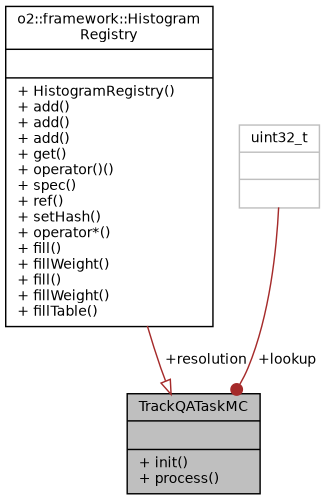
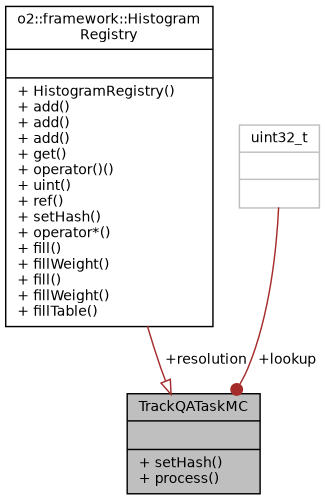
  digraph {
    node [color=black fontname=Helvetica fontsize=10 shape=record]
    edge [color=brown fontname=Helvetica fontsize=10 labelfontname=Helvetica labelfontsize=10 style=solid]
-   n1 [fillcolor=grey75 fontcolor=black height=0.2 label="{TrackQATaskMC\n||+ init()\l+ process()\l}" style=filled width=0.4]
-   n2 [height=0.2 label="{o2::framework::Histogram\lRegistry\n||+ HistogramRegistry()\l+ add()\l+ add()\l+ add()\l+ get()\l+ operator()()\l+ spec()\l+ ref()\l+ setHash()\l+ operator*()\l+ fill()\l+ fillWeight()\l+ fill()\l+ fillWeight()\l+ fillTable()\l}" width=0.4]
+   n1 [fillcolor=grey75 fontcolor=black height=0.2 label="{TrackQATaskMC\n||+ setHash()\l+ process()\l}" style=filled width=0.4]
+   n2 [height=0.2 label="{o2::framework::Histogram\lRegistry\n||+ HistogramRegistry()\l+ add()\l+ add()\l+ add()\l+ get()\l+ operator()()\l+ uint()\l+ ref()\l+ setHash()\l+ operator*()\l+ fill()\l+ fillWeight()\l+ fill()\l+ fillWeight()\l+ fillTable()\l}" width=0.4]
    n3 [color=grey75 height=0.2 label="{uint32_t\n||}" width=0.4]
    n2 -> n1 [arrowhead=onormal label=" +resolution"]
    n3 -> n1 [arrowhead=dot label=" +lookup"]
  }
